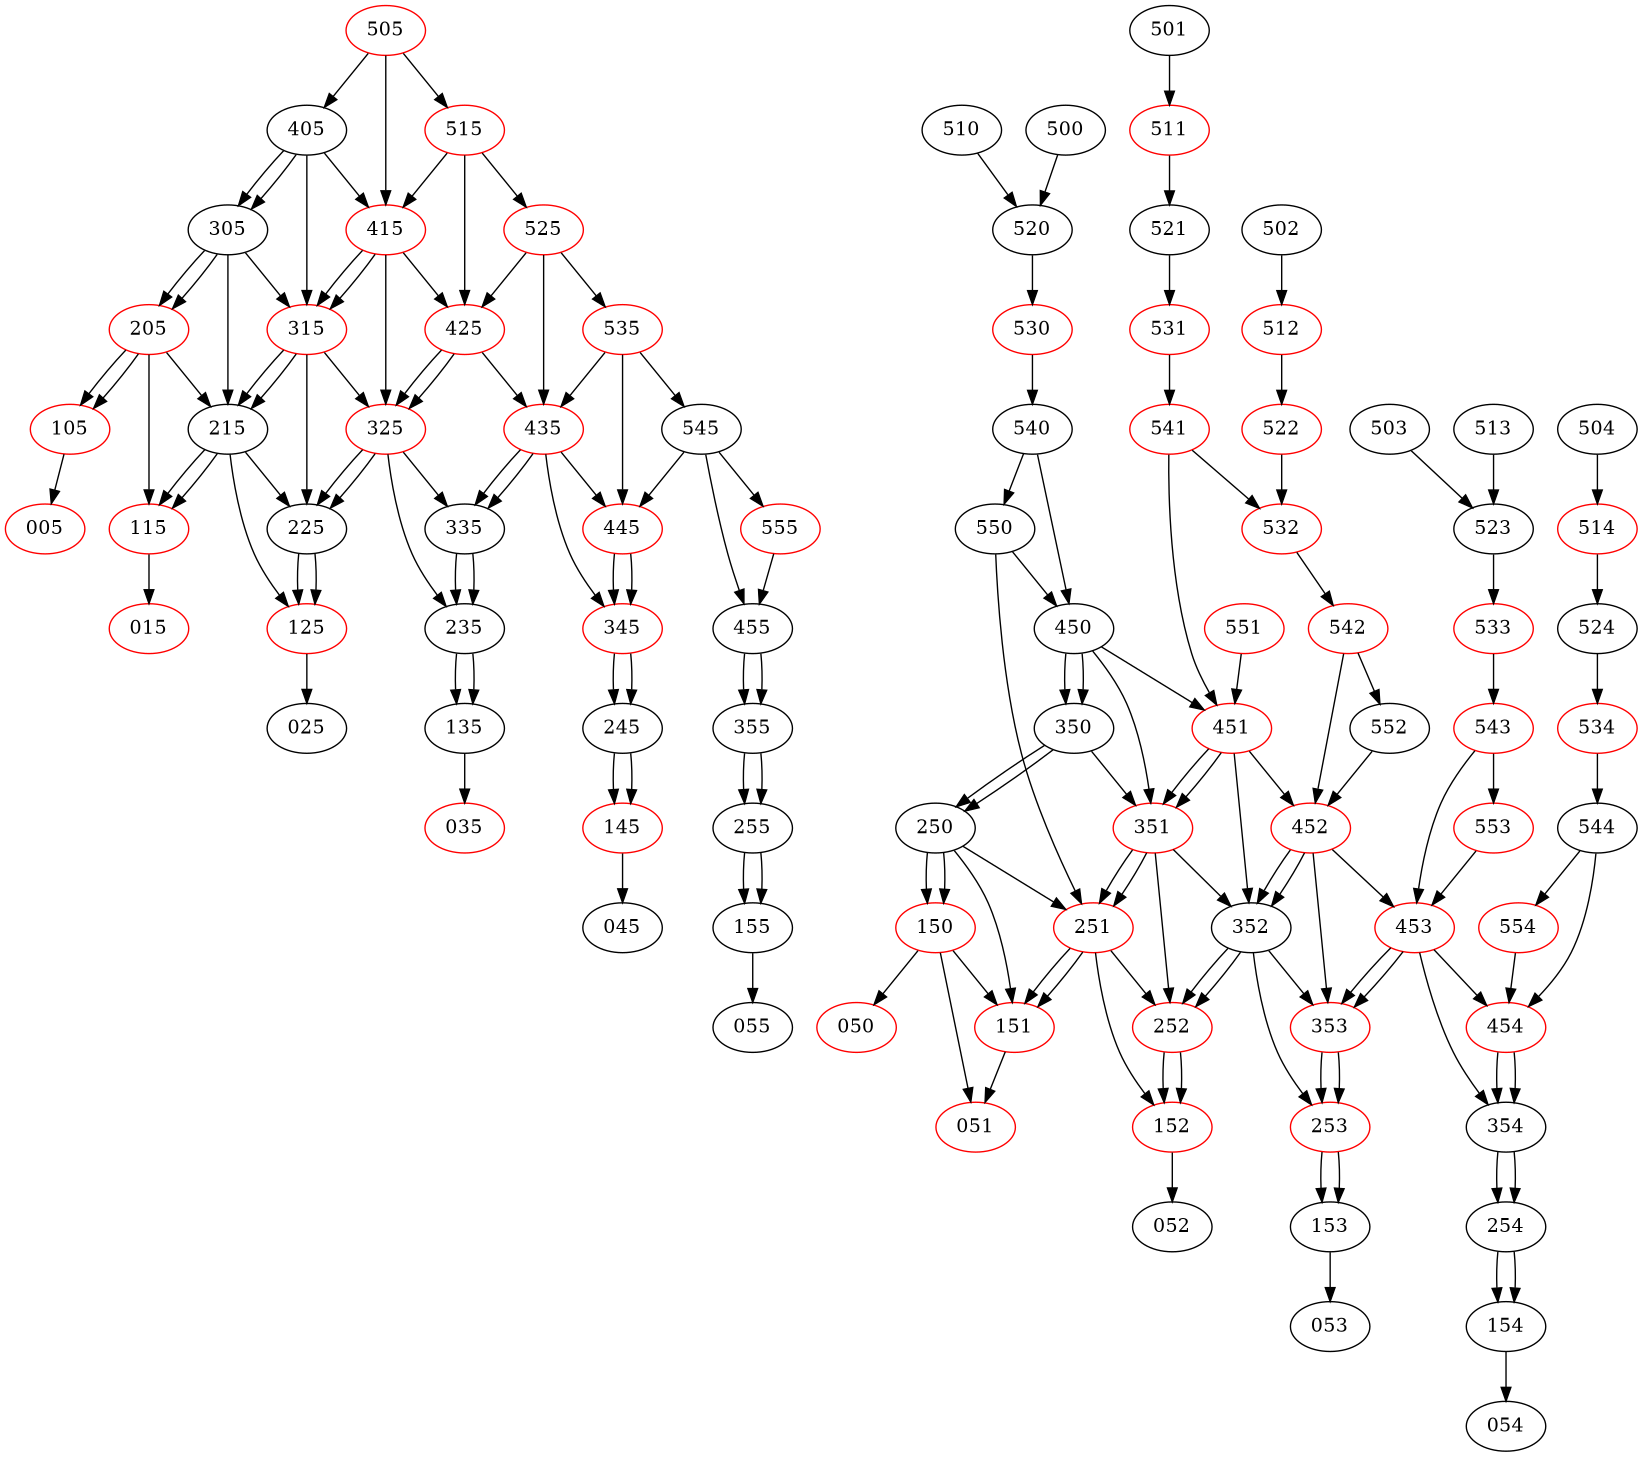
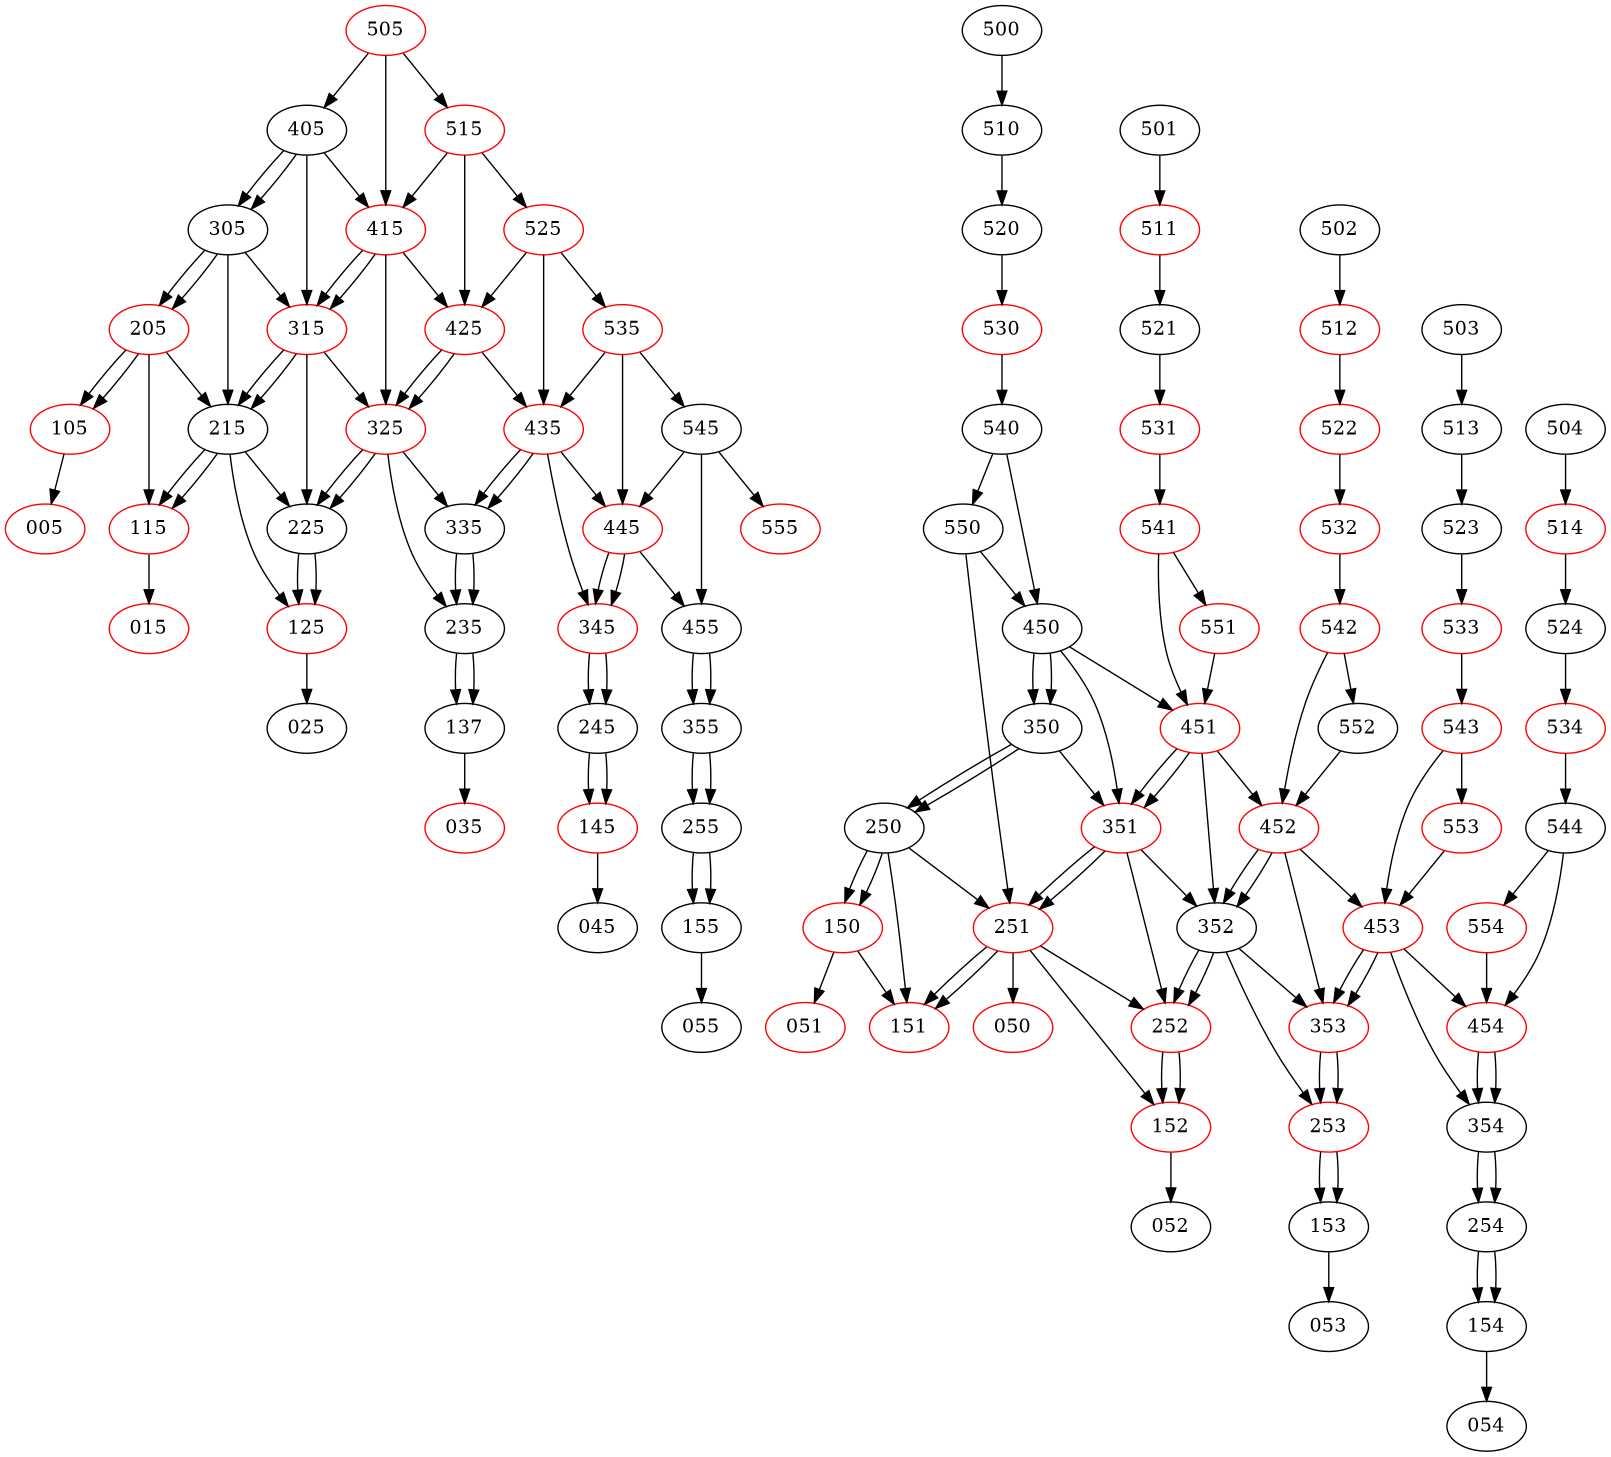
  digraph {
    node [color=red]
    edge [penwidth=1]
    n1 [label=005]
    n2 [label=015]
    n3 [color=black label=025]
    n4 [label=035]
    n5 [color=black label=045]
    n6 [label=050]
    n7 [label=051]
    n8 [color=black label=052]
    n9 [color=black label=053]
    n10 [color=black label=054]
    n11 [color=black label=055]
    n12 [label=105]
    n13 [label=115]
    n14 [label=125]
-   n15 [color=black label=135]
+   n15 [color=black label=137]
    n16 [label=145]
    n17 [label=150]
    n18 [label=151]
    n19 [label=152]
    n20 [color=black label=153]
    n21 [color=black label=154]
    n22 [color=black label=155]
    n23 [label=205]
    n24 [color=black label=215]
    n25 [color=black label=225]
    n26 [color=black label=235]
    n27 [color=black label=245]
    n28 [color=black label=250]
    n29 [label=251]
    n30 [label=252]
    n31 [label=253]
    n32 [color=black label=254]
    n33 [color=black label=255]
    n34 [color=black label=305]
    n35 [label=315]
    n36 [label=325]
    n37 [color=black label=335]
    n38 [label=345]
    n39 [color=black label=350]
    n40 [label=351]
    n41 [color=black label=352]
    n42 [label=353]
    n43 [color=black label=354]
    n44 [color=black label=355]
    n45 [color=black label=405]
    n46 [label=415]
    n47 [label=425]
    n48 [label=435]
    n49 [label=445]
    n50 [color=black label=450]
    n51 [label=451]
    n52 [label=452]
    n53 [label=453]
    n54 [label=454]
    n55 [color=black label=455]
    n56 [color=black label=500]
    n57 [color=black label=510]
    n58 [color=black label=520]
    n59 [color=black label=501]
    n60 [label=511]
    n61 [color=black label=521]
    n62 [color=black label=502]
    n63 [label=512]
    n64 [label=522]
    n65 [color=black label=503]
    n66 [color=black label=513]
    n67 [color=black label=523]
    n68 [color=black label=504]
    n69 [label=514]
    n70 [color=black label=524]
    n71 [label=505]
    n72 [label=515]
    n73 [label=525]
    n74 [label=530]
    n75 [label=531]
    n76 [label=532]
    n77 [label=533]
    n78 [label=534]
    n79 [label=535]
    n80 [color=black label=540]
    n81 [label=541]
    n82 [label=542]
    n83 [label=543]
    n84 [color=black label=544]
    n85 [color=black label=545]
    n86 [color=black label=550]
    n87 [label=551]
    n88 [color=black label=552]
    n89 [label=553]
    n90 [label=554]
    n91 [label=555]
    n12 -> n1
    n13 -> n2
    n14 -> n3
    n15 -> n4
    n16 -> n5
-   n17 -> n6
+   n29 -> n6
    n17 -> n7
    n17 -> n18
-   n18 -> n7
    n19 -> n8
    n20 -> n9
    n21 -> n10
    n22 -> n11
    n23 -> n12
    n23 -> n12
    n23 -> n13
    n23 -> n24
    n24 -> n13
    n24 -> n13
    n24 -> n14
    n24 -> n25
    n25 -> n14
    n25 -> n14
    n26 -> n15
    n26 -> n15
    n27 -> n16
    n27 -> n16
    n28 -> n17
    n28 -> n17
    n28 -> n18
    n28 -> n29
    n29 -> n18
    n29 -> n18
    n29 -> n19
    n29 -> n30
    n30 -> n19
    n30 -> n19
    n31 -> n20
    n31 -> n20
    n32 -> n21
    n32 -> n21
    n33 -> n22
    n33 -> n22
    n34 -> n23
    n34 -> n23
    n34 -> n24
    n34 -> n35
    n35 -> n24
    n35 -> n24
    n35 -> n25
    n35 -> n36
    n36 -> n25
    n36 -> n25
    n36 -> n26
    n36 -> n37
    n37 -> n26
    n37 -> n26
    n38 -> n27
    n38 -> n27
    n39 -> n28
    n39 -> n28
    n39 -> n40
    n40 -> n29
    n40 -> n29
    n40 -> n30
    n40 -> n41
    n41 -> n30
    n41 -> n30
    n41 -> n31
    n41 -> n42
    n42 -> n31
    n42 -> n31
    n43 -> n32
    n43 -> n32
    n44 -> n33
    n44 -> n33
    n45 -> n34
    n45 -> n34
    n45 -> n35
    n45 -> n46
    n46 -> n35
    n46 -> n35
    n46 -> n36
    n46 -> n47
    n47 -> n36
    n47 -> n36
    n47 -> n48
    n48 -> n37
    n48 -> n37
    n48 -> n38
    n48 -> n49
    n49 -> n38
    n49 -> n38
    n50 -> n39
    n50 -> n39
    n50 -> n40
    n50 -> n51
    n51 -> n40
    n51 -> n40
    n51 -> n41
    n51 -> n52
    n52 -> n41
    n52 -> n41
    n52 -> n42
    n52 -> n53
    n53 -> n42
    n53 -> n42
    n53 -> n43
    n53 -> n54
    n54 -> n43
    n54 -> n43
    n55 -> n44
    n55 -> n44
-   n56 -> n58
+   n56 -> n57
    n57 -> n58
    n58 -> n74
    n59 -> n60
    n60 -> n61
    n61 -> n75
    n62 -> n63
    n63 -> n64
    n64 -> n76
-   n65 -> n67
+   n65 -> n66
    n66 -> n67
    n67 -> n77
    n68 -> n69
    n69 -> n70
    n70 -> n78
    n71 -> n45
    n71 -> n46
    n71 -> n72
    n72 -> n46
    n72 -> n47
    n72 -> n73
    n73 -> n47
    n73 -> n48
    n73 -> n79
    n74 -> n80
    n75 -> n81
    n76 -> n82
    n77 -> n83
    n78 -> n84
    n79 -> n48
    n79 -> n49
    n79 -> n85
    n80 -> n50
    n80 -> n86
    n81 -> n51
-   n81 -> n76
+   n81 -> n87
    n82 -> n52
    n82 -> n88
    n83 -> n53
    n83 -> n89
    n84 -> n54
    n84 -> n90
    n85 -> n49
    n85 -> n55
    n85 -> n91
    n86 -> n29
    n86 -> n50
    n87 -> n51
    n88 -> n52
    n89 -> n53
    n90 -> n54
-   n91 -> n55
+   n49 -> n55
  }
